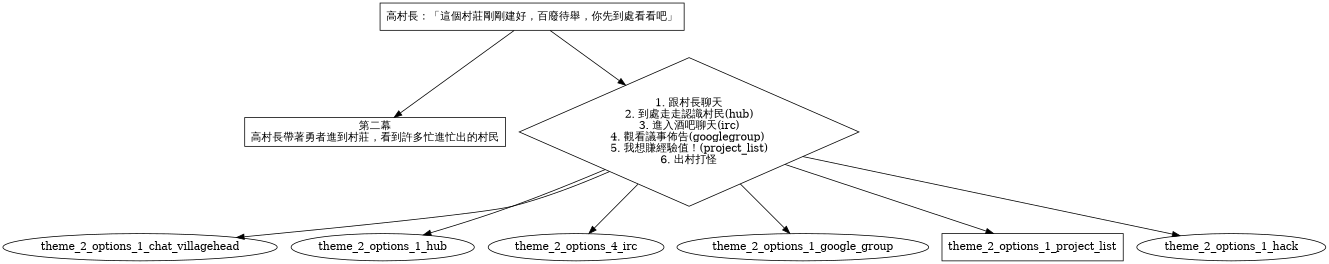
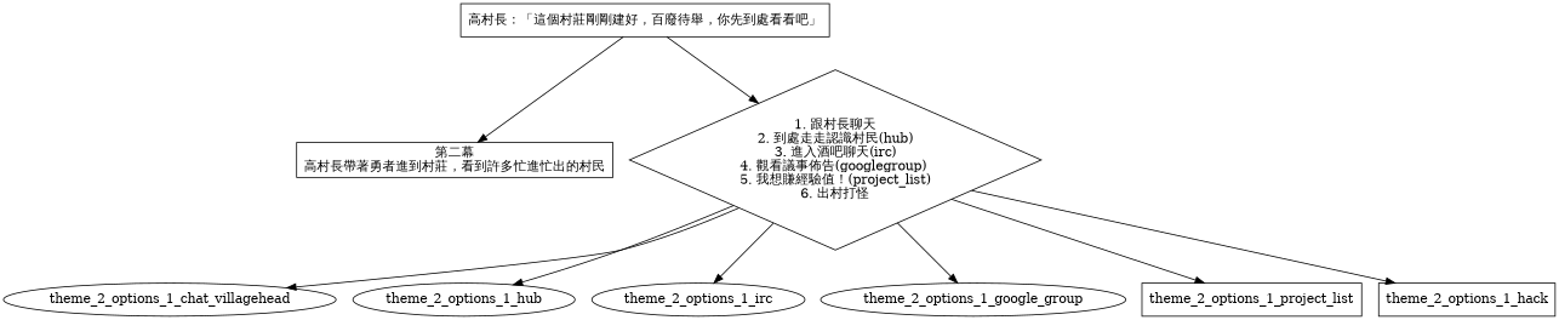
  digraph {
    n1 [label="第二幕\n高村長帶著勇者進到村莊，看到許多忙進忙出的村民" shape=box]
    n2 [label="高村長：「這個村莊剛剛建好，百廢待舉，你先到處看看吧」" shape=box]
    n3 [label="1. 跟村長聊天\n2. 到處走走認識村民(hub)\n3. 進入酒吧聊天(irc)\n4. 觀看議事佈告(googlegroup) \n5. 我想賺經驗值！(project_list)\n6. 出村打怪\n" shape=diamond]
    theme_2_options_1_chat_villagehead
    theme_2_options_1_hub
-   theme_2_options_1_irc [label=theme_2_options_4_irc]
+   theme_2_options_1_irc
    theme_2_options_1_google_group
    theme_2_options_1_project_list [shape=box]
-   theme_2_options_1_hack
+   theme_2_options_1_hack [shape=box]
    n2 -> n1
    n2 -> n3
    n3 -> theme_2_options_1_chat_villagehead
    n3 -> theme_2_options_1_hub
    n3 -> theme_2_options_1_irc
    n3 -> theme_2_options_1_google_group
    n3 -> theme_2_options_1_project_list
    n3 -> theme_2_options_1_hack
  }
